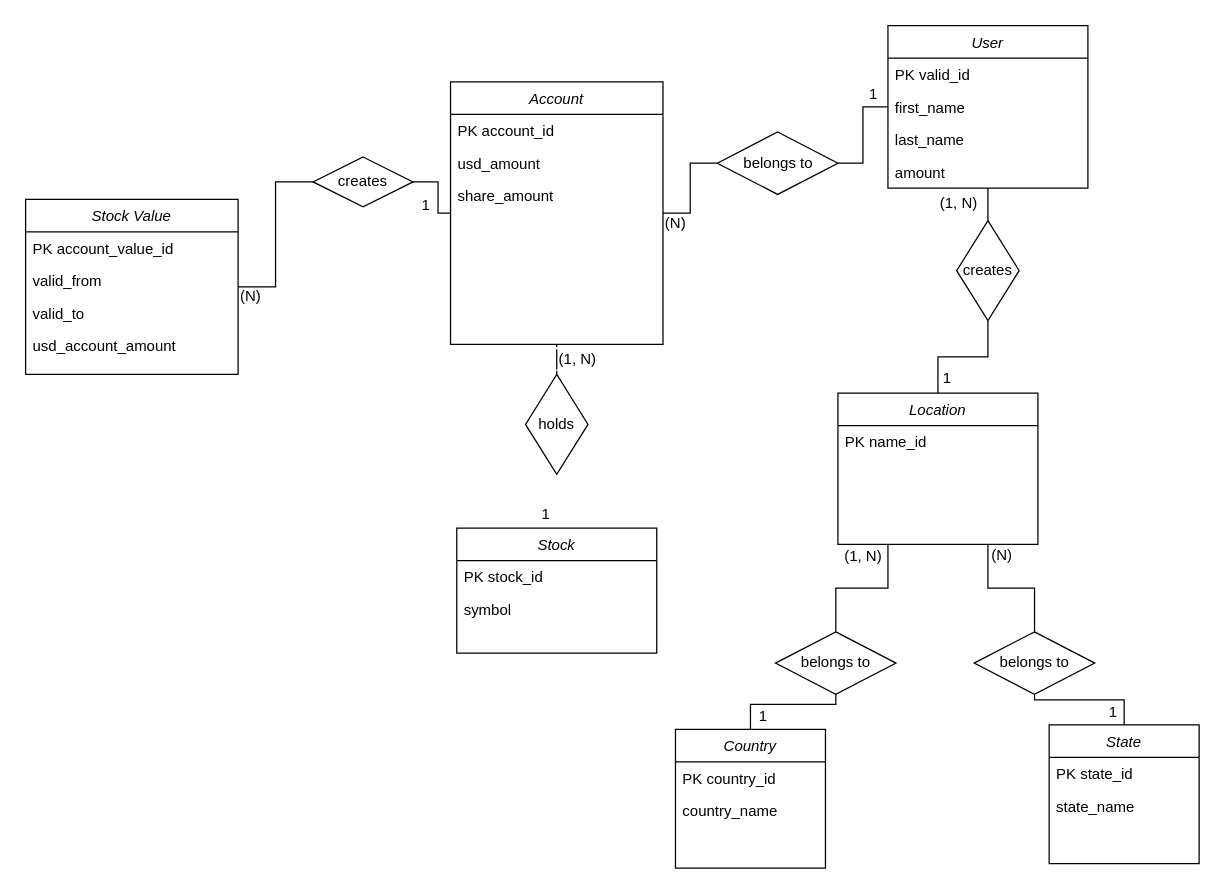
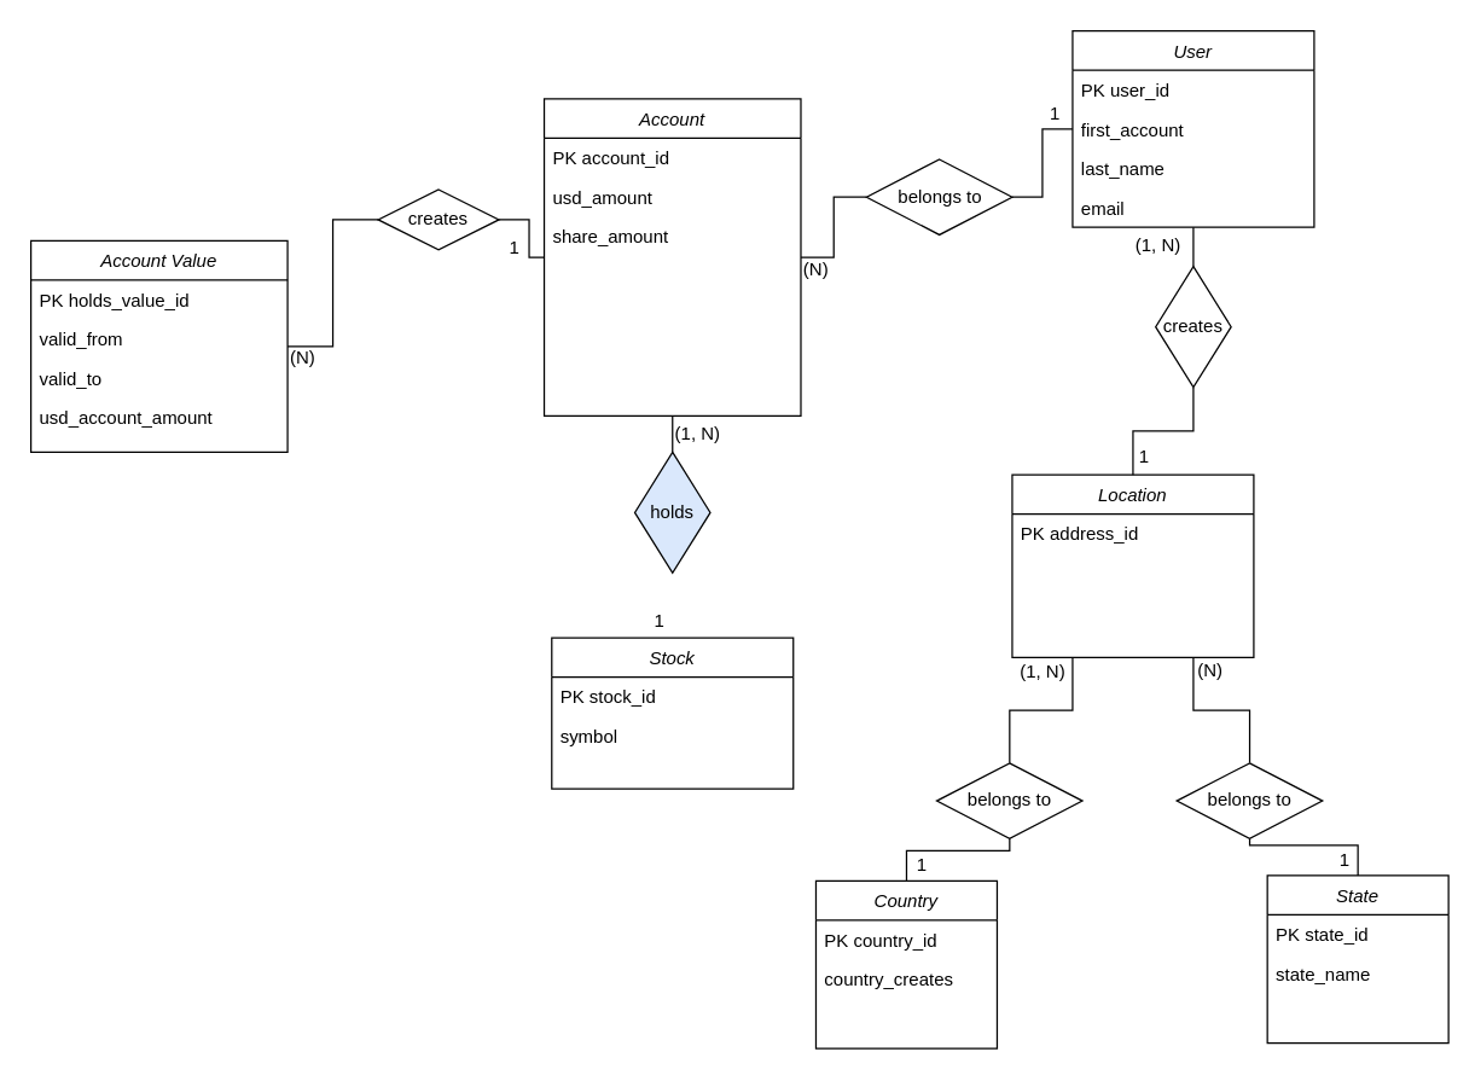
  <mxCell id="0" />
  <mxCell id="1" parent="0" />
  <mxCell id="2" value="Account" style="swimlane;fontStyle=2;align=center;verticalAlign=top;childLayout=stackLayout;horizontal=1;startSize=26;horizontalStack=0;resizeParent=1;resizeLast=0;collapsible=1;marginBottom=0;rounded=0;shadow=0;strokeWidth=1;" parent="1" vertex="1"><mxGeometry x="360" y="65" width="170" height="210" as="geometry"><mxRectangle x="220" y="120" width="160" height="26" as="alternateBounds" /></mxGeometry></mxCell>
  <mxCell id="3" value="PK account_id" style="text;align=left;verticalAlign=top;spacingLeft=4;spacingRight=4;overflow=hidden;rotatable=0;points=[[0,0.5],[1,0.5]];portConstraint=eastwest;" parent="2" vertex="1"><mxGeometry y="26" width="170" height="26" as="geometry" /></mxCell>
  <mxCell id="4" value="usd_amount" style="text;align=left;verticalAlign=top;spacingLeft=4;spacingRight=4;overflow=hidden;rotatable=0;points=[[0,0.5],[1,0.5]];portConstraint=eastwest;rounded=0;shadow=0;html=0;" parent="2" vertex="1"><mxGeometry y="52" width="170" height="26" as="geometry" /></mxCell>
  <mxCell id="5" value="share_amount" style="text;align=left;verticalAlign=top;spacingLeft=4;spacingRight=4;overflow=hidden;rotatable=0;points=[[0,0.5],[1,0.5]];portConstraint=eastwest;rounded=0;shadow=0;html=0;" parent="2" vertex="1"><mxGeometry y="78" width="170" height="28" as="geometry" /></mxCell>
  <mxCell id="6" value="Stock" style="swimlane;fontStyle=2;align=center;verticalAlign=top;childLayout=stackLayout;horizontal=1;startSize=26;horizontalStack=0;resizeParent=1;resizeLast=0;collapsible=1;marginBottom=0;rounded=0;shadow=0;strokeWidth=1;" parent="1" vertex="1"><mxGeometry x="365" y="422" width="160" height="100" as="geometry"><mxRectangle x="130" y="380" width="160" height="26" as="alternateBounds" /></mxGeometry></mxCell>
  <mxCell id="7" value="PK stock_id" style="text;align=left;verticalAlign=top;spacingLeft=4;spacingRight=4;overflow=hidden;rotatable=0;points=[[0,0.5],[1,0.5]];portConstraint=eastwest;" parent="6" vertex="1"><mxGeometry y="26" width="160" height="26" as="geometry" /></mxCell>
  <mxCell id="8" value="symbol" style="text;align=left;verticalAlign=top;spacingLeft=4;spacingRight=4;overflow=hidden;rotatable=0;points=[[0,0.5],[1,0.5]];portConstraint=eastwest;rounded=0;shadow=0;html=0;" parent="6" vertex="1"><mxGeometry y="52" width="160" height="26" as="geometry" /></mxCell>
  <mxCell id="9" value="User" style="swimlane;fontStyle=2;align=center;verticalAlign=top;childLayout=stackLayout;horizontal=1;startSize=26;horizontalStack=0;resizeParent=1;resizeLast=0;collapsible=1;marginBottom=0;rounded=0;shadow=0;strokeWidth=1;" parent="1" vertex="1"><mxGeometry x="710" y="20" width="160" height="130" as="geometry"><mxRectangle x="550" y="140" width="160" height="26" as="alternateBounds" /></mxGeometry></mxCell>
- <mxCell id="10" value="PK valid_id" style="text;align=left;verticalAlign=top;spacingLeft=4;spacingRight=4;overflow=hidden;rotatable=0;points=[[0,0.5],[1,0.5]];portConstraint=eastwest;" parent="9" vertex="1"><mxGeometry y="26" width="160" height="26" as="geometry" /></mxCell>
- <mxCell id="11" value="first_name" style="text;align=left;verticalAlign=top;spacingLeft=4;spacingRight=4;overflow=hidden;rotatable=0;points=[[0,0.5],[1,0.5]];portConstraint=eastwest;rounded=0;shadow=0;html=0;" parent="9" vertex="1"><mxGeometry y="52" width="160" height="26" as="geometry" /></mxCell>
+ <mxCell id="10" value="PK user_id" style="text;align=left;verticalAlign=top;spacingLeft=4;spacingRight=4;overflow=hidden;rotatable=0;points=[[0,0.5],[1,0.5]];portConstraint=eastwest;" parent="9" vertex="1"><mxGeometry y="26" width="160" height="26" as="geometry" /></mxCell>
+ <mxCell id="11" value="first_account" style="text;align=left;verticalAlign=top;spacingLeft=4;spacingRight=4;overflow=hidden;rotatable=0;points=[[0,0.5],[1,0.5]];portConstraint=eastwest;rounded=0;shadow=0;html=0;" parent="9" vertex="1"><mxGeometry y="52" width="160" height="26" as="geometry" /></mxCell>
  <mxCell id="12" value="last_name" style="text;align=left;verticalAlign=top;spacingLeft=4;spacingRight=4;overflow=hidden;rotatable=0;points=[[0,0.5],[1,0.5]];portConstraint=eastwest;rounded=0;shadow=0;html=0;" parent="9" vertex="1"><mxGeometry y="78" width="160" height="26" as="geometry" /></mxCell>
- <mxCell id="13" value="amount" style="text;align=left;verticalAlign=top;spacingLeft=4;spacingRight=4;overflow=hidden;rotatable=0;points=[[0,0.5],[1,0.5]];portConstraint=eastwest;rounded=0;shadow=0;html=0;" parent="9" vertex="1"><mxGeometry y="104" width="160" height="26" as="geometry" /></mxCell>
+ <mxCell id="13" value="email" style="text;align=left;verticalAlign=top;spacingLeft=4;spacingRight=4;overflow=hidden;rotatable=0;points=[[0,0.5],[1,0.5]];portConstraint=eastwest;rounded=0;shadow=0;html=0;" parent="9" vertex="1"><mxGeometry y="104" width="160" height="26" as="geometry" /></mxCell>
  <mxCell id="14" value="Location" style="swimlane;fontStyle=2;align=center;verticalAlign=top;childLayout=stackLayout;horizontal=1;startSize=26;horizontalStack=0;resizeParent=1;resizeLast=0;collapsible=1;marginBottom=0;rounded=0;shadow=0;strokeWidth=1;" parent="1" vertex="1"><mxGeometry x="670" y="314" width="160" height="121" as="geometry"><mxRectangle x="550" y="140" width="160" height="26" as="alternateBounds" /></mxGeometry></mxCell>
- <mxCell id="15" value="PK name_id" style="text;align=left;verticalAlign=top;spacingLeft=4;spacingRight=4;overflow=hidden;rotatable=0;points=[[0,0.5],[1,0.5]];portConstraint=eastwest;" parent="14" vertex="1"><mxGeometry y="26" width="160" height="26" as="geometry" /></mxCell>
+ <mxCell id="15" value="PK address_id" style="text;align=left;verticalAlign=top;spacingLeft=4;spacingRight=4;overflow=hidden;rotatable=0;points=[[0,0.5],[1,0.5]];portConstraint=eastwest;" parent="14" vertex="1"><mxGeometry y="26" width="160" height="26" as="geometry" /></mxCell>
  <mxCell id="16" value="(1, N)" style="resizable=0;align=left;verticalAlign=bottom;labelBackgroundColor=none;fontSize=12;" parent="1" connectable="0" vertex="1"><mxGeometry x="445" y="295" as="geometry" /></mxCell>
  <mxCell id="17" value="1" style="resizable=0;align=right;verticalAlign=bottom;labelBackgroundColor=none;fontSize=12;direction=south;" parent="1" connectable="0" vertex="1"><mxGeometry x="441" y="419" as="geometry" /></mxCell>
  <mxCell id="18" value="1" style="resizable=0;align=right;verticalAlign=bottom;labelBackgroundColor=none;fontSize=12;" parent="1" connectable="0" vertex="1"><mxGeometry x="839" y="378" as="geometry"><mxPoint x="-77" y="-68" as="offset" /></mxGeometry></mxCell>
  <mxCell id="19" value="(1, N)" style="resizable=0;align=left;verticalAlign=bottom;labelBackgroundColor=none;fontSize=12;" parent="1" connectable="0" vertex="1"><mxGeometry x="750" y="170" as="geometry" /></mxCell>
- <mxCell id="20" value="Stock Value" style="swimlane;fontStyle=2;align=center;verticalAlign=top;childLayout=stackLayout;horizontal=1;startSize=26;horizontalStack=0;resizeParent=1;resizeLast=0;collapsible=1;marginBottom=0;rounded=0;shadow=0;strokeWidth=1;" parent="1" vertex="1"><mxGeometry x="20" y="159" width="170" height="140" as="geometry"><mxRectangle x="220" y="120" width="160" height="26" as="alternateBounds" /></mxGeometry></mxCell>
- <mxCell id="21" value="PK account_value_id" style="text;align=left;verticalAlign=top;spacingLeft=4;spacingRight=4;overflow=hidden;rotatable=0;points=[[0,0.5],[1,0.5]];portConstraint=eastwest;" parent="20" vertex="1"><mxGeometry y="26" width="170" height="26" as="geometry" /></mxCell>
+ <mxCell id="20" value="Account Value" style="swimlane;fontStyle=2;align=center;verticalAlign=top;childLayout=stackLayout;horizontal=1;startSize=26;horizontalStack=0;resizeParent=1;resizeLast=0;collapsible=1;marginBottom=0;rounded=0;shadow=0;strokeWidth=1;" parent="1" vertex="1"><mxGeometry x="20" y="159" width="170" height="140" as="geometry"><mxRectangle x="220" y="120" width="160" height="26" as="alternateBounds" /></mxGeometry></mxCell>
+ <mxCell id="21" value="PK holds_value_id" style="text;align=left;verticalAlign=top;spacingLeft=4;spacingRight=4;overflow=hidden;rotatable=0;points=[[0,0.5],[1,0.5]];portConstraint=eastwest;" parent="20" vertex="1"><mxGeometry y="26" width="170" height="26" as="geometry" /></mxCell>
  <mxCell id="22" value="valid_from" style="text;align=left;verticalAlign=top;spacingLeft=4;spacingRight=4;overflow=hidden;rotatable=0;points=[[0,0.5],[1,0.5]];portConstraint=eastwest;rounded=0;shadow=0;html=0;" parent="20" vertex="1"><mxGeometry y="52" width="170" height="26" as="geometry" /></mxCell>
  <mxCell id="23" value="valid_to" style="text;align=left;verticalAlign=top;spacingLeft=4;spacingRight=4;overflow=hidden;rotatable=0;points=[[0,0.5],[1,0.5]];portConstraint=eastwest;" parent="20" vertex="1"><mxGeometry y="78" width="170" height="26" as="geometry" /></mxCell>
  <mxCell id="24" value="usd_account_amount&#10;" style="text;align=left;verticalAlign=top;spacingLeft=4;spacingRight=4;overflow=hidden;rotatable=0;points=[[0,0.5],[1,0.5]];portConstraint=eastwest;" parent="20" vertex="1"><mxGeometry y="104" width="170" height="26" as="geometry" /></mxCell>
  <mxCell id="25" value="(N)" style="resizable=0;align=left;verticalAlign=bottom;labelBackgroundColor=none;fontSize=12;" parent="1" connectable="0" vertex="1"><mxGeometry x="190" y="245" as="geometry" /></mxCell>
  <mxCell id="26" value="1" style="resizable=0;align=right;verticalAlign=bottom;labelBackgroundColor=none;fontSize=12;" parent="1" connectable="0" vertex="1"><mxGeometry x="364" y="201" as="geometry"><mxPoint x="-19" y="-29" as="offset" /></mxGeometry></mxCell>
  <mxCell id="27" style="edgeStyle=orthogonalEdgeStyle;rounded=0;orthogonalLoop=1;jettySize=auto;html=1;startArrow=none;startFill=0;endArrow=none;endFill=0;" parent="1" source="29" target="2" edge="1"><mxGeometry relative="1" as="geometry" /></mxCell>
  <mxCell id="28" style="edgeStyle=orthogonalEdgeStyle;rounded=0;orthogonalLoop=1;jettySize=auto;html=1;startArrow=none;startFill=0;endArrow=none;endFill=0;" parent="1" source="29" target="9" edge="1"><mxGeometry relative="1" as="geometry" /></mxCell>
  <mxCell id="29" value="belongs to" style="rhombus;whiteSpace=wrap;html=1;" parent="1" vertex="1"><mxGeometry x="573.5" y="105" width="96.5" height="50" as="geometry" /></mxCell>
  <mxCell id="30" style="edgeStyle=orthogonalEdgeStyle;rounded=0;orthogonalLoop=1;jettySize=auto;html=1;startArrow=none;startFill=0;endArrow=none;endFill=0;" parent="1" source="32" target="20" edge="1"><mxGeometry relative="1" as="geometry" /></mxCell>
  <mxCell id="31" style="edgeStyle=orthogonalEdgeStyle;rounded=0;orthogonalLoop=1;jettySize=auto;html=1;startArrow=none;startFill=0;endArrow=none;endFill=0;" parent="1" source="32" target="2" edge="1"><mxGeometry relative="1" as="geometry" /></mxCell>
  <mxCell id="32" value="creates" style="rhombus;whiteSpace=wrap;html=1;" parent="1" vertex="1"><mxGeometry x="250" y="125" width="80" height="40" as="geometry" /></mxCell>
  <mxCell id="33" value="(N)" style="resizable=0;align=left;verticalAlign=bottom;labelBackgroundColor=none;fontSize=12;" parent="1" connectable="0" vertex="1"><mxGeometry x="530" y="186" as="geometry" /></mxCell>
  <mxCell id="34" value="1" style="resizable=0;align=right;verticalAlign=bottom;labelBackgroundColor=none;fontSize=12;" parent="1" connectable="0" vertex="1"><mxGeometry x="741" y="24" as="geometry"><mxPoint x="-38" y="59" as="offset" /></mxGeometry></mxCell>
  <mxCell id="35" style="edgeStyle=orthogonalEdgeStyle;rounded=0;orthogonalLoop=1;jettySize=auto;html=1;startArrow=none;startFill=0;endArrow=none;endFill=0;" parent="1" source="37" target="9" edge="1"><mxGeometry relative="1" as="geometry" /></mxCell>
  <mxCell id="36" style="edgeStyle=orthogonalEdgeStyle;rounded=0;orthogonalLoop=1;jettySize=auto;html=1;startArrow=none;startFill=0;endArrow=none;endFill=0;" parent="1" source="37" target="14" edge="1"><mxGeometry relative="1" as="geometry" /></mxCell>
  <mxCell id="37" value="creates" style="rhombus;whiteSpace=wrap;html=1;" parent="1" vertex="1"><mxGeometry x="765" y="176" width="50" height="80" as="geometry" /></mxCell>
- <mxCell id="38" style="edgeStyle=orthogonalEdgeStyle;rounded=0;orthogonalLoop=1;jettySize=auto;html=1;startArrow=none;startFill=0;endArrow=none;endFill=0;dashed=1;" parent="1" source="39" target="2" edge="1"><mxGeometry relative="1" as="geometry" /></mxCell>
- <mxCell id="39" value="holds" style="rhombus;whiteSpace=wrap;html=1;" parent="1" vertex="1"><mxGeometry x="420" y="299" width="50" height="80" as="geometry" /></mxCell>
+ <mxCell id="38" style="edgeStyle=orthogonalEdgeStyle;rounded=0;orthogonalLoop=1;jettySize=auto;html=1;startArrow=none;startFill=0;endArrow=none;endFill=0;" parent="1" source="39" target="2" edge="1"><mxGeometry relative="1" as="geometry" /></mxCell>
+ <mxCell id="39" value="holds" style="rhombus;whiteSpace=wrap;html=1;fillColor=#dae8fc;" parent="1" vertex="1"><mxGeometry x="420" y="299" width="50" height="80" as="geometry" /></mxCell>
  <mxCell id="40" style="edgeStyle=orthogonalEdgeStyle;rounded=0;orthogonalLoop=1;jettySize=auto;html=1;startArrow=none;startFill=0;endArrow=none;endFill=0;entryX=0.25;entryY=1;entryDx=0;entryDy=0;" parent="1" source="53" target="14" edge="1"><mxGeometry relative="1" as="geometry" /></mxCell>
  <mxCell id="41" value="Country" style="swimlane;fontStyle=2;align=center;verticalAlign=top;childLayout=stackLayout;horizontal=1;startSize=26;horizontalStack=0;resizeParent=1;resizeLast=0;collapsible=1;marginBottom=0;rounded=0;shadow=0;strokeWidth=1;" parent="1" vertex="1"><mxGeometry x="540" y="583" width="120" height="111" as="geometry"><mxRectangle x="550" y="140" width="160" height="26" as="alternateBounds" /></mxGeometry></mxCell>
  <mxCell id="42" value="PK country_id" style="text;align=left;verticalAlign=top;spacingLeft=4;spacingRight=4;overflow=hidden;rotatable=0;points=[[0,0.5],[1,0.5]];portConstraint=eastwest;" parent="41" vertex="1"><mxGeometry y="26" width="120" height="26" as="geometry" /></mxCell>
- <mxCell id="43" value="country_name" style="text;align=left;verticalAlign=top;spacingLeft=4;spacingRight=4;overflow=hidden;rotatable=0;points=[[0,0.5],[1,0.5]];portConstraint=eastwest;" parent="41" vertex="1"><mxGeometry y="52" width="120" height="26" as="geometry" /></mxCell>
+ <mxCell id="43" value="country_creates" style="text;align=left;verticalAlign=top;spacingLeft=4;spacingRight=4;overflow=hidden;rotatable=0;points=[[0,0.5],[1,0.5]];portConstraint=eastwest;" parent="41" vertex="1"><mxGeometry y="52" width="120" height="26" as="geometry" /></mxCell>
  <mxCell id="44" style="edgeStyle=orthogonalEdgeStyle;rounded=0;orthogonalLoop=1;jettySize=auto;html=1;startArrow=none;startFill=0;endArrow=none;endFill=0;entryX=0.75;entryY=1;entryDx=0;entryDy=0;" parent="1" source="51" target="14" edge="1"><mxGeometry relative="1" as="geometry" /></mxCell>
  <mxCell id="45" value="State" style="swimlane;fontStyle=2;align=center;verticalAlign=top;childLayout=stackLayout;horizontal=1;startSize=26;horizontalStack=0;resizeParent=1;resizeLast=0;collapsible=1;marginBottom=0;rounded=0;shadow=0;strokeWidth=1;" parent="1" vertex="1"><mxGeometry x="839" y="579.5" width="120" height="111" as="geometry"><mxRectangle x="550" y="140" width="160" height="26" as="alternateBounds" /></mxGeometry></mxCell>
  <mxCell id="46" value="PK state_id" style="text;align=left;verticalAlign=top;spacingLeft=4;spacingRight=4;overflow=hidden;rotatable=0;points=[[0,0.5],[1,0.5]];portConstraint=eastwest;" parent="45" vertex="1"><mxGeometry y="26" width="120" height="26" as="geometry" /></mxCell>
  <mxCell id="47" value="state_name" style="text;align=left;verticalAlign=top;spacingLeft=4;spacingRight=4;overflow=hidden;rotatable=0;points=[[0,0.5],[1,0.5]];portConstraint=eastwest;" parent="45" vertex="1"><mxGeometry y="52" width="120" height="26" as="geometry" /></mxCell>
  <mxCell id="48" value="1" style="text;html=1;align=center;verticalAlign=middle;resizable=0;points=[];autosize=1;" parent="1" vertex="1"><mxGeometry x="880" y="559.5" width="20" height="20" as="geometry" /></mxCell>
  <mxCell id="49" value="1" style="text;html=1;align=center;verticalAlign=middle;resizable=0;points=[];autosize=1;" parent="1" vertex="1"><mxGeometry x="600" y="563" width="20" height="20" as="geometry" /></mxCell>
  <mxCell id="50" value="(N)" style="text;html=1;align=center;verticalAlign=middle;resizable=0;points=[];autosize=1;" parent="1" vertex="1"><mxGeometry x="786" y="434" width="30" height="20" as="geometry" /></mxCell>
  <mxCell id="51" value="belongs to" style="rhombus;whiteSpace=wrap;html=1;" parent="1" vertex="1"><mxGeometry x="779" y="505" width="96.5" height="50" as="geometry" /></mxCell>
  <mxCell id="52" style="edgeStyle=orthogonalEdgeStyle;rounded=0;orthogonalLoop=1;jettySize=auto;html=1;startArrow=none;startFill=0;endArrow=none;endFill=0;" parent="1" source="45" target="51" edge="1"><mxGeometry relative="1" as="geometry"><mxPoint x="870" y="505" as="sourcePoint" /><mxPoint x="750" y="435" as="targetPoint" /></mxGeometry></mxCell>
  <mxCell id="53" value="belongs to" style="rhombus;whiteSpace=wrap;html=1;" parent="1" vertex="1"><mxGeometry x="620" y="505" width="96.5" height="50" as="geometry" /></mxCell>
  <mxCell id="54" style="edgeStyle=orthogonalEdgeStyle;rounded=0;orthogonalLoop=1;jettySize=auto;html=1;startArrow=none;startFill=0;endArrow=none;endFill=0;" parent="1" source="41" target="53" edge="1"><mxGeometry relative="1" as="geometry"><mxPoint x="650" y="505" as="sourcePoint" /><mxPoint x="750" y="435" as="targetPoint" /></mxGeometry></mxCell>
  <mxCell id="55" value="(1, N)" style="text;html=1;align=center;verticalAlign=middle;resizable=0;points=[];autosize=1;" vertex="1" parent="1"><mxGeometry x="665" y="435" width="50" height="20" as="geometry" /></mxCell>
